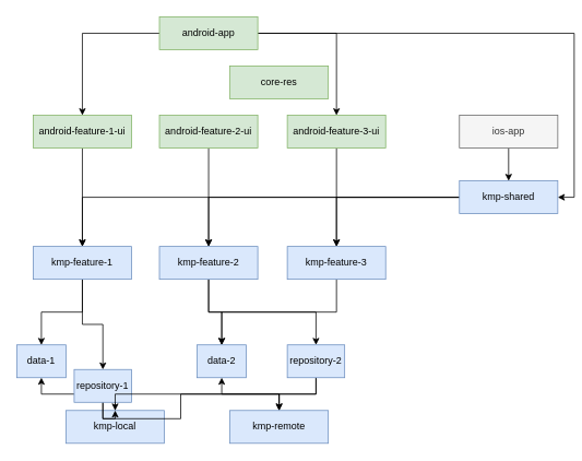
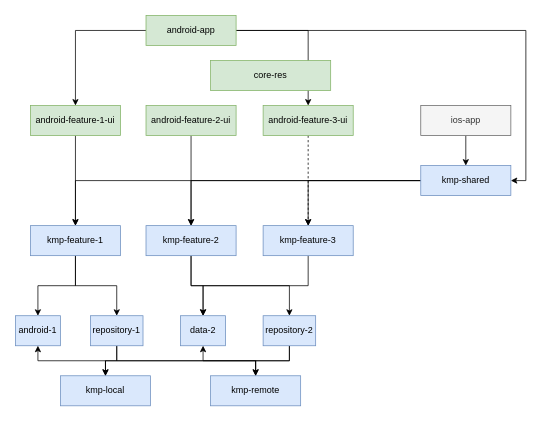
  <mxCell id="0" />
  <mxCell id="1" parent="0" />
  <mxCell id="2" style="edgeStyle=orthogonalEdgeStyle;rounded=0;orthogonalLoop=1;jettySize=auto;html=1;entryX=1;entryY=0.5;entryDx=0;entryDy=0;" edge="1" parent="1" source="5" target="12"><mxGeometry relative="1" as="geometry" /></mxCell>
  <mxCell id="3" style="edgeStyle=orthogonalEdgeStyle;rounded=0;orthogonalLoop=1;jettySize=auto;html=1;exitX=0;exitY=0.5;exitDx=0;exitDy=0;entryX=0.5;entryY=0;entryDx=0;entryDy=0;" edge="1" parent="1" source="5" target="23"><mxGeometry relative="1" as="geometry" /></mxCell>
  <mxCell id="4" style="edgeStyle=orthogonalEdgeStyle;rounded=0;orthogonalLoop=1;jettySize=auto;html=1;exitX=1;exitY=0.5;exitDx=0;exitDy=0;" edge="1" parent="1" source="5" target="38"><mxGeometry relative="1" as="geometry" /></mxCell>
  <mxCell id="5" value="android-app" style="rounded=0;whiteSpace=wrap;html=1;fillColor=#d5e8d4;strokeColor=#82b366;" parent="1" vertex="1"><mxGeometry x="194" y="20" width="120" height="40" as="geometry" /></mxCell>
- <mxCell id="6" value="core-res" style="rounded=0;whiteSpace=wrap;html=1;fillColor=#d5e8d4;strokeColor=#82b366;" parent="1" vertex="1"><mxGeometry x="280" y="80" width="120" height="40" as="geometry" /></mxCell>
+ <mxCell id="6" value="core-res" style="rounded=0;whiteSpace=wrap;html=1;fillColor=#d5e8d4;strokeColor=#82b366;" parent="1" vertex="1"><mxGeometry x="280" y="80" width="160" height="40" as="geometry" /></mxCell>
  <mxCell id="7" style="edgeStyle=orthogonalEdgeStyle;rounded=0;orthogonalLoop=1;jettySize=auto;html=1;entryX=0.5;entryY=0;entryDx=0;entryDy=0;" edge="1" parent="1" source="8" target="12"><mxGeometry relative="1" as="geometry" /></mxCell>
  <mxCell id="8" value="ios-app" style="rounded=0;whiteSpace=wrap;html=1;fillColor=#f5f5f5;fontColor=#333333;strokeColor=#666666;" parent="1" vertex="1"><mxGeometry x="560" y="140" width="120" height="40" as="geometry" /></mxCell>
  <mxCell id="9" style="edgeStyle=orthogonalEdgeStyle;rounded=0;orthogonalLoop=1;jettySize=auto;html=1;entryX=0.5;entryY=0;entryDx=0;entryDy=0;" edge="1" parent="1" source="12" target="28"><mxGeometry relative="1" as="geometry" /></mxCell>
  <mxCell id="10" style="edgeStyle=orthogonalEdgeStyle;rounded=0;orthogonalLoop=1;jettySize=auto;html=1;exitX=0;exitY=0.5;exitDx=0;exitDy=0;entryX=0.5;entryY=0;entryDx=0;entryDy=0;" edge="1" parent="1" source="12" target="26"><mxGeometry relative="1" as="geometry" /></mxCell>
  <mxCell id="11" style="edgeStyle=orthogonalEdgeStyle;rounded=0;orthogonalLoop=1;jettySize=auto;html=1;exitX=0;exitY=0.5;exitDx=0;exitDy=0;" edge="1" parent="1" source="12" target="15"><mxGeometry relative="1" as="geometry" /></mxCell>
  <mxCell id="12" value="kmp-shared" style="rounded=0;whiteSpace=wrap;html=1;fillColor=#dae8fc;strokeColor=#6c8ebf;" parent="1" vertex="1"><mxGeometry x="560" y="220" width="120" height="40" as="geometry" /></mxCell>
  <mxCell id="13" style="edgeStyle=orthogonalEdgeStyle;rounded=0;orthogonalLoop=1;jettySize=auto;html=1;exitX=0.5;exitY=1;exitDx=0;exitDy=0;entryX=0.5;entryY=0;entryDx=0;entryDy=0;" edge="1" parent="1" source="15" target="16"><mxGeometry relative="1" as="geometry" /></mxCell>
  <mxCell id="14" style="edgeStyle=orthogonalEdgeStyle;rounded=0;orthogonalLoop=1;jettySize=auto;html=1;exitX=0.5;exitY=1;exitDx=0;exitDy=0;entryX=0.5;entryY=0;entryDx=0;entryDy=0;" edge="1" parent="1" source="15" target="31"><mxGeometry relative="1" as="geometry" /></mxCell>
  <mxCell id="15" value="kmp-feature-1" style="rounded=0;whiteSpace=wrap;html=1;fillColor=#dae8fc;strokeColor=#6c8ebf;" parent="1" vertex="1"><mxGeometry x="40" y="300" width="120" height="40" as="geometry" /></mxCell>
- <mxCell id="16" value="data-1" style="rounded=0;whiteSpace=wrap;html=1;fillColor=#dae8fc;strokeColor=#6c8ebf;" parent="1" vertex="1"><mxGeometry x="20" y="420" width="60" height="40" as="geometry" /></mxCell>
+ <mxCell id="16" value="android-1" style="rounded=0;whiteSpace=wrap;html=1;fillColor=#dae8fc;strokeColor=#6c8ebf;" parent="1" vertex="1"><mxGeometry x="20" y="420" width="60" height="40" as="geometry" /></mxCell>
  <mxCell id="17" value="data-2" style="rounded=0;whiteSpace=wrap;html=1;fillColor=#dae8fc;strokeColor=#6c8ebf;" parent="1" vertex="1"><mxGeometry x="240" y="420" width="60" height="40" as="geometry" /></mxCell>
  <mxCell id="18" style="edgeStyle=orthogonalEdgeStyle;rounded=0;orthogonalLoop=1;jettySize=auto;html=1;entryX=0.5;entryY=1;entryDx=0;entryDy=0;" edge="1" parent="1" source="19" target="16"><mxGeometry relative="1" as="geometry" /></mxCell>
  <mxCell id="19" value="kmp-local" style="rounded=0;whiteSpace=wrap;html=1;fillColor=#dae8fc;strokeColor=#6c8ebf;" parent="1" vertex="1"><mxGeometry x="80" y="500" width="120" height="40" as="geometry" /></mxCell>
  <mxCell id="20" style="edgeStyle=orthogonalEdgeStyle;rounded=0;orthogonalLoop=1;jettySize=auto;html=1;entryX=0.5;entryY=1;entryDx=0;entryDy=0;" edge="1" parent="1" source="21" target="17"><mxGeometry relative="1" as="geometry" /></mxCell>
  <mxCell id="21" value="kmp-remote" style="rounded=0;whiteSpace=wrap;html=1;fillColor=#dae8fc;strokeColor=#6c8ebf;" parent="1" vertex="1"><mxGeometry x="280" y="500" width="120" height="40" as="geometry" /></mxCell>
  <mxCell id="22" style="edgeStyle=orthogonalEdgeStyle;rounded=0;orthogonalLoop=1;jettySize=auto;html=1;exitX=0.5;exitY=1;exitDx=0;exitDy=0;" edge="1" parent="1" source="23" target="15"><mxGeometry relative="1" as="geometry" /></mxCell>
  <mxCell id="23" value="android-feature-1-ui" style="rounded=0;whiteSpace=wrap;html=1;fillColor=#d5e8d4;strokeColor=#82b366;" vertex="1" parent="1"><mxGeometry x="40" y="140" width="120" height="40" as="geometry" /></mxCell>
  <mxCell id="24" style="edgeStyle=orthogonalEdgeStyle;rounded=0;orthogonalLoop=1;jettySize=auto;html=1;entryX=0.5;entryY=0;entryDx=0;entryDy=0;" edge="1" parent="1" source="26" target="17"><mxGeometry relative="1" as="geometry" /></mxCell>
  <mxCell id="25" style="edgeStyle=orthogonalEdgeStyle;rounded=0;orthogonalLoop=1;jettySize=auto;html=1;exitX=0.5;exitY=1;exitDx=0;exitDy=0;entryX=0.5;entryY=0;entryDx=0;entryDy=0;" edge="1" parent="1" source="26" target="34"><mxGeometry relative="1" as="geometry" /></mxCell>
  <mxCell id="26" value="kmp-feature-2" style="rounded=0;whiteSpace=wrap;html=1;fillColor=#dae8fc;strokeColor=#6c8ebf;" vertex="1" parent="1"><mxGeometry x="194" y="300" width="120" height="40" as="geometry" /></mxCell>
  <mxCell id="27" style="edgeStyle=orthogonalEdgeStyle;rounded=0;orthogonalLoop=1;jettySize=auto;html=1;exitX=0.5;exitY=1;exitDx=0;exitDy=0;entryX=0.5;entryY=0;entryDx=0;entryDy=0;" edge="1" parent="1" source="28" target="17"><mxGeometry relative="1" as="geometry" /></mxCell>
  <mxCell id="28" value="kmp-feature-3" style="rounded=0;whiteSpace=wrap;html=1;fillColor=#dae8fc;strokeColor=#6c8ebf;" vertex="1" parent="1"><mxGeometry x="350" y="300" width="120" height="40" as="geometry" /></mxCell>
  <mxCell id="29" style="edgeStyle=orthogonalEdgeStyle;rounded=0;orthogonalLoop=1;jettySize=auto;html=1;entryX=0.5;entryY=0;entryDx=0;entryDy=0;" edge="1" parent="1" source="31" target="19"><mxGeometry relative="1" as="geometry" /></mxCell>
  <mxCell id="30" style="edgeStyle=orthogonalEdgeStyle;rounded=0;orthogonalLoop=1;jettySize=auto;html=1;exitX=0.5;exitY=1;exitDx=0;exitDy=0;" edge="1" parent="1" source="31" target="21"><mxGeometry relative="1" as="geometry" /></mxCell>
- <mxCell id="31" value="repository-1" style="rounded=0;whiteSpace=wrap;html=1;fillColor=#dae8fc;strokeColor=#6c8ebf;" vertex="1" parent="1"><mxGeometry x="90" y="450" width="70" height="40" as="geometry" /></mxCell>
+ <mxCell id="31" value="repository-1" style="rounded=0;whiteSpace=wrap;html=1;fillColor=#dae8fc;strokeColor=#6c8ebf;" vertex="1" parent="1"><mxGeometry x="120" y="420" width="70" height="40" as="geometry" /></mxCell>
  <mxCell id="32" style="edgeStyle=orthogonalEdgeStyle;rounded=0;orthogonalLoop=1;jettySize=auto;html=1;entryX=0.5;entryY=0;entryDx=0;entryDy=0;" edge="1" parent="1" source="34" target="21"><mxGeometry relative="1" as="geometry" /></mxCell>
  <mxCell id="33" style="edgeStyle=orthogonalEdgeStyle;rounded=0;orthogonalLoop=1;jettySize=auto;html=1;exitX=0.5;exitY=1;exitDx=0;exitDy=0;entryX=0.5;entryY=0;entryDx=0;entryDy=0;" edge="1" parent="1" source="34" target="19"><mxGeometry relative="1" as="geometry" /></mxCell>
  <mxCell id="34" value="repository-2" style="rounded=0;whiteSpace=wrap;html=1;fillColor=#dae8fc;strokeColor=#6c8ebf;" vertex="1" parent="1"><mxGeometry x="350" y="420" width="70" height="40" as="geometry" /></mxCell>
  <mxCell id="35" style="edgeStyle=orthogonalEdgeStyle;rounded=0;orthogonalLoop=1;jettySize=auto;html=1;exitX=0.5;exitY=1;exitDx=0;exitDy=0;entryX=0.5;entryY=0;entryDx=0;entryDy=0;" edge="1" parent="1" source="36" target="26"><mxGeometry relative="1" as="geometry" /></mxCell>
  <mxCell id="36" value="android-feature-2-ui" style="rounded=0;whiteSpace=wrap;html=1;fillColor=#d5e8d4;strokeColor=#82b366;" vertex="1" parent="1"><mxGeometry x="194" y="140" width="120" height="40" as="geometry" /></mxCell>
- <mxCell id="37" style="edgeStyle=orthogonalEdgeStyle;rounded=0;orthogonalLoop=1;jettySize=auto;html=1;" edge="1" parent="1" source="38" target="28"><mxGeometry relative="1" as="geometry" /></mxCell>
+ <mxCell id="37" style="edgeStyle=orthogonalEdgeStyle;rounded=0;orthogonalLoop=1;jettySize=auto;html=1;dashed=1;" edge="1" parent="1" source="38" target="28"><mxGeometry relative="1" as="geometry" /></mxCell>
  <mxCell id="38" value="android-feature-3-ui" style="rounded=0;whiteSpace=wrap;html=1;fillColor=#d5e8d4;strokeColor=#82b366;" vertex="1" parent="1"><mxGeometry x="350" y="140" width="120" height="40" as="geometry" /></mxCell>
